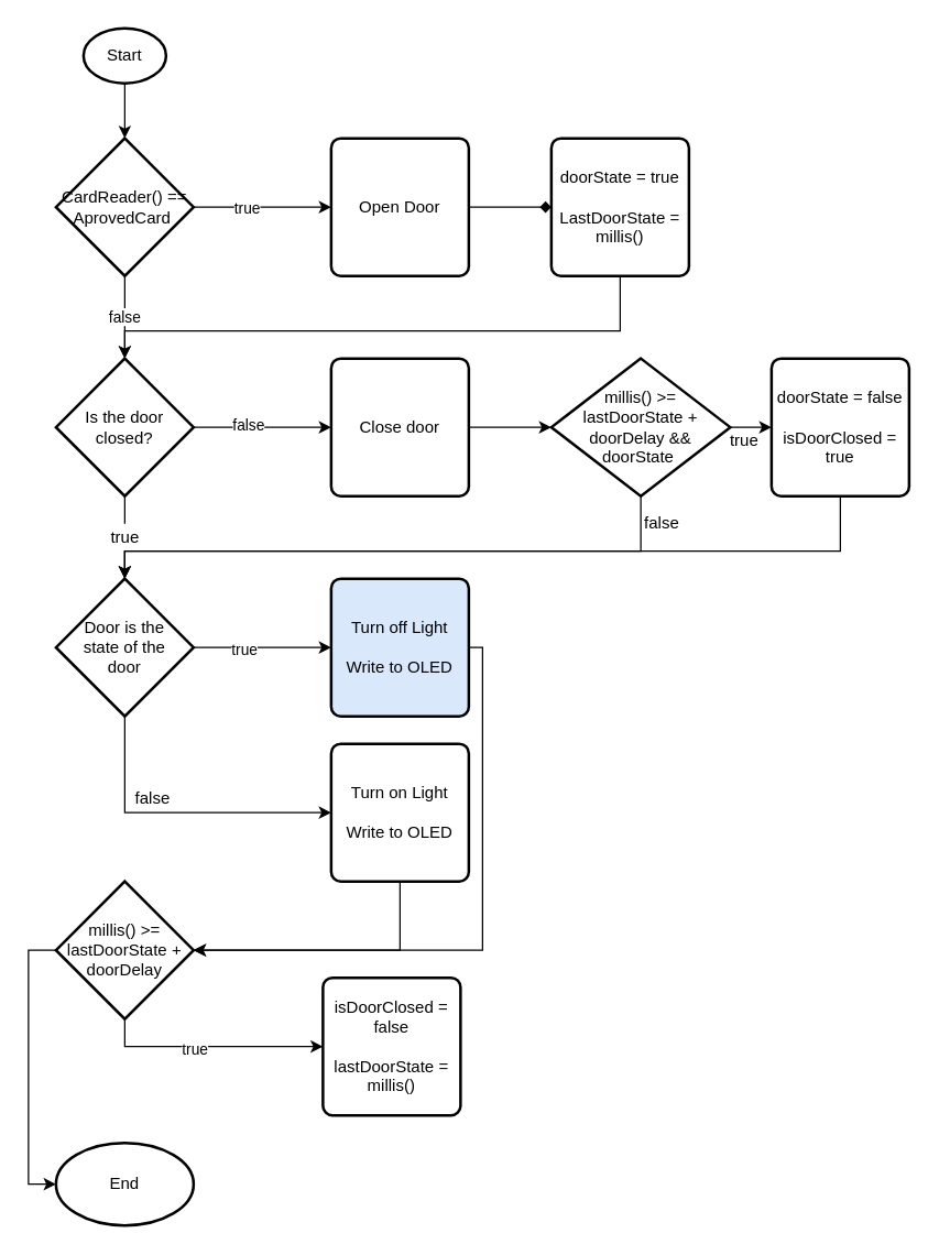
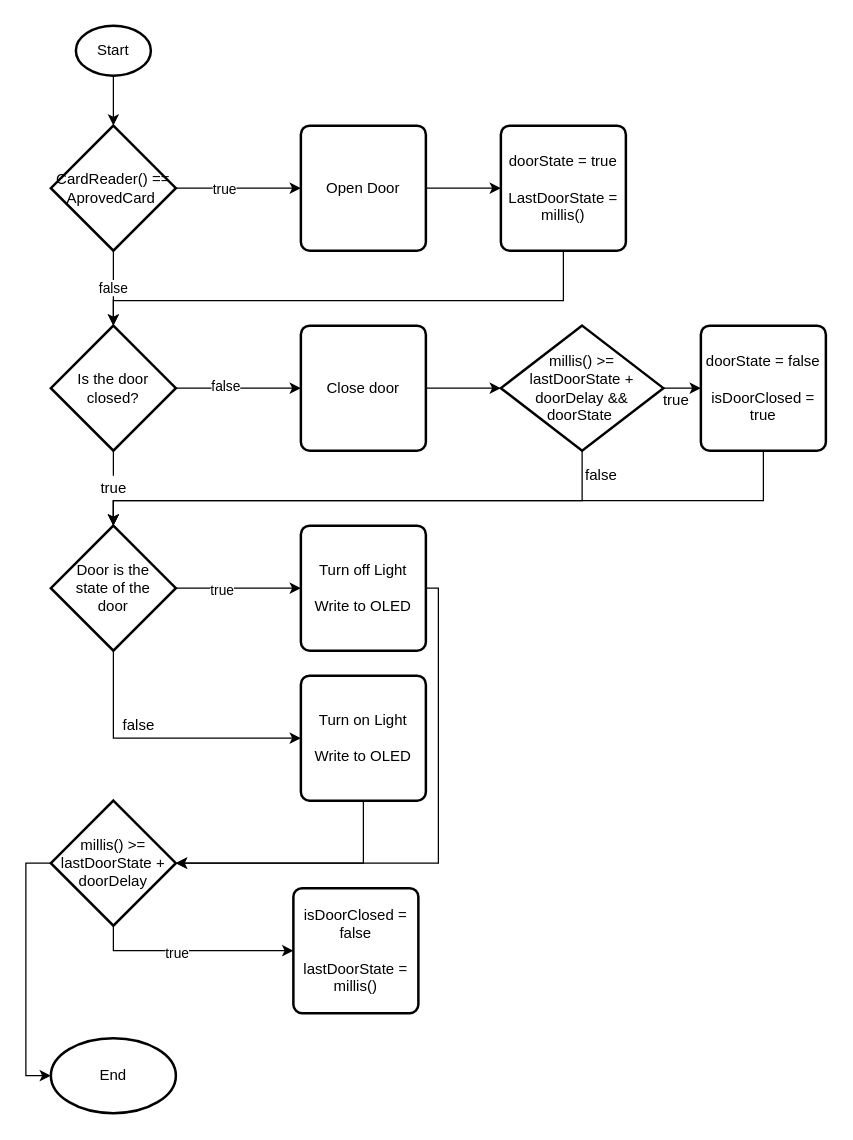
  <mxCell id="0" />
  <mxCell id="1" parent="0" />
  <mxCell id="2" style="edgeStyle=orthogonalEdgeStyle;rounded=0;orthogonalLoop=1;jettySize=auto;html=1;exitX=0.5;exitY=1;exitDx=0;exitDy=0;exitPerimeter=0;" edge="1" parent="1" source="3" target="7"><mxGeometry relative="1" as="geometry" /></mxCell>
  <mxCell id="3" value="Start" style="strokeWidth=2;html=1;shape=mxgraph.flowchart.start_1;whiteSpace=wrap;" vertex="1" parent="1"><mxGeometry x="60" y="20" width="60" height="40" as="geometry" /></mxCell>
  <mxCell id="4" style="edgeStyle=orthogonalEdgeStyle;rounded=0;orthogonalLoop=1;jettySize=auto;html=1;" edge="1" parent="1" source="7" target="14"><mxGeometry relative="1" as="geometry" /></mxCell>
  <mxCell id="5" value="true" style="edgeLabel;html=1;align=center;verticalAlign=middle;resizable=0;points=[];" vertex="1" connectable="0" parent="4"><mxGeometry x="-0.24" relative="1" as="geometry"><mxPoint as="offset" /></mxGeometry></mxCell>
  <mxCell id="6" value="false" style="edgeStyle=orthogonalEdgeStyle;rounded=0;orthogonalLoop=1;jettySize=auto;html=1;" edge="1" parent="1" source="7" target="11"><mxGeometry relative="1" as="geometry" /></mxCell>
  <mxCell id="7" value="CardReader() == AprovedCard&amp;nbsp;" style="strokeWidth=2;html=1;shape=mxgraph.flowchart.decision;whiteSpace=wrap;" vertex="1" parent="1"><mxGeometry x="40" y="100" width="100" height="100" as="geometry" /></mxCell>
  <mxCell id="8" style="edgeStyle=orthogonalEdgeStyle;rounded=0;orthogonalLoop=1;jettySize=auto;html=1;" edge="1" parent="1" source="11" target="16"><mxGeometry relative="1" as="geometry" /></mxCell>
  <mxCell id="9" value="false" style="edgeLabel;html=1;align=center;verticalAlign=middle;resizable=0;points=[];" vertex="1" connectable="0" parent="8"><mxGeometry x="-0.22" y="2" relative="1" as="geometry"><mxPoint as="offset" /></mxGeometry></mxCell>
  <mxCell id="10" style="edgeStyle=orthogonalEdgeStyle;rounded=0;orthogonalLoop=1;jettySize=auto;html=1;startArrow=none;" edge="1" parent="1" source="23" target="20"><mxGeometry relative="1" as="geometry" /></mxCell>
  <mxCell id="11" value="Is the door&lt;br&gt;closed?" style="strokeWidth=2;html=1;shape=mxgraph.flowchart.decision;whiteSpace=wrap;" vertex="1" parent="1"><mxGeometry x="40" y="260" width="100" height="100" as="geometry" /></mxCell>
  <mxCell id="12" style="edgeStyle=orthogonalEdgeStyle;rounded=0;orthogonalLoop=1;jettySize=auto;html=1;exitX=0.5;exitY=1;exitDx=0;exitDy=0;" edge="1" parent="1" source="32" target="11"><mxGeometry relative="1" as="geometry"><Array as="points"><mxPoint x="450" y="240" /><mxPoint x="90" y="240" /></Array></mxGeometry></mxCell>
- <mxCell id="13" style="edgeStyle=orthogonalEdgeStyle;rounded=0;orthogonalLoop=1;jettySize=auto;html=1;endArrow=diamond;" edge="1" parent="1" source="14" target="32"><mxGeometry relative="1" as="geometry" /></mxCell>
+ <mxCell id="13" style="edgeStyle=orthogonalEdgeStyle;rounded=0;orthogonalLoop=1;jettySize=auto;html=1;" edge="1" parent="1" source="14" target="32"><mxGeometry relative="1" as="geometry" /></mxCell>
  <mxCell id="14" value="Open Door" style="rounded=1;whiteSpace=wrap;html=1;absoluteArcSize=1;arcSize=14;strokeWidth=2;" vertex="1" parent="1"><mxGeometry x="240" y="100" width="100" height="100" as="geometry" /></mxCell>
  <mxCell id="15" style="edgeStyle=orthogonalEdgeStyle;rounded=0;orthogonalLoop=1;jettySize=auto;html=1;" edge="1" parent="1" source="16" target="35"><mxGeometry relative="1" as="geometry" /></mxCell>
  <mxCell id="16" value="Close door" style="rounded=1;whiteSpace=wrap;html=1;absoluteArcSize=1;arcSize=14;strokeWidth=2;" vertex="1" parent="1"><mxGeometry x="240" y="260" width="100" height="100" as="geometry" /></mxCell>
  <mxCell id="17" style="edgeStyle=orthogonalEdgeStyle;rounded=0;orthogonalLoop=1;jettySize=auto;html=1;" edge="1" parent="1" source="20" target="22"><mxGeometry relative="1" as="geometry" /></mxCell>
  <mxCell id="18" value="true" style="edgeLabel;html=1;align=center;verticalAlign=middle;resizable=0;points=[];" vertex="1" connectable="0" parent="17"><mxGeometry x="-0.28" y="-1" relative="1" as="geometry"><mxPoint as="offset" /></mxGeometry></mxCell>
  <mxCell id="19" style="edgeStyle=orthogonalEdgeStyle;rounded=0;orthogonalLoop=1;jettySize=auto;html=1;" edge="1" parent="1" source="20" target="26"><mxGeometry relative="1" as="geometry"><Array as="points"><mxPoint x="90" y="590" /></Array></mxGeometry></mxCell>
  <mxCell id="20" value="Door is the&lt;br&gt;state of the&lt;br&gt;door" style="strokeWidth=2;html=1;shape=mxgraph.flowchart.decision;whiteSpace=wrap;" vertex="1" parent="1"><mxGeometry x="40" y="420" width="100" height="100" as="geometry" /></mxCell>
  <mxCell id="21" style="edgeStyle=orthogonalEdgeStyle;rounded=0;orthogonalLoop=1;jettySize=auto;html=1;entryX=1;entryY=0.5;entryDx=0;entryDy=0;entryPerimeter=0;" edge="1" parent="1" source="22" target="31"><mxGeometry relative="1" as="geometry"><Array as="points"><mxPoint x="350" y="470" /><mxPoint x="350" y="690" /></Array></mxGeometry></mxCell>
- <mxCell id="22" value="Turn off Light&lt;br&gt;&lt;br&gt;Write to OLED" style="rounded=1;whiteSpace=wrap;html=1;absoluteArcSize=1;arcSize=14;strokeWidth=2;fillColor=#dae8fc;" vertex="1" parent="1"><mxGeometry x="240" y="420" width="100" height="100" as="geometry" /></mxCell>
+ <mxCell id="22" value="Turn off Light&lt;br&gt;&lt;br&gt;Write to OLED" style="rounded=1;whiteSpace=wrap;html=1;absoluteArcSize=1;arcSize=14;strokeWidth=2;" vertex="1" parent="1"><mxGeometry x="240" y="420" width="100" height="100" as="geometry" /></mxCell>
  <mxCell id="23" value="true" style="text;html=1;resizable=0;autosize=1;align=center;verticalAlign=middle;points=[];fillColor=none;strokeColor=none;rounded=0;" vertex="1" parent="1"><mxGeometry x="70" y="380" width="40" height="20" as="geometry" /></mxCell>
  <mxCell id="24" value="" style="edgeStyle=orthogonalEdgeStyle;rounded=0;orthogonalLoop=1;jettySize=auto;html=1;endArrow=none;" edge="1" parent="1" source="11" target="23"><mxGeometry relative="1" as="geometry"><mxPoint x="90" y="360" as="sourcePoint" /><mxPoint x="90" y="420" as="targetPoint" /></mxGeometry></mxCell>
  <mxCell id="25" style="edgeStyle=orthogonalEdgeStyle;rounded=0;orthogonalLoop=1;jettySize=auto;html=1;" edge="1" parent="1" source="26"><mxGeometry relative="1" as="geometry"><mxPoint x="140" y="690" as="targetPoint" /><Array as="points"><mxPoint x="290" y="690" /></Array></mxGeometry></mxCell>
  <mxCell id="26" value="Turn on Light&lt;br&gt;&lt;br&gt;Write to OLED" style="rounded=1;whiteSpace=wrap;html=1;absoluteArcSize=1;arcSize=14;strokeWidth=2;" vertex="1" parent="1"><mxGeometry x="240" y="540" width="100" height="100" as="geometry" /></mxCell>
  <mxCell id="27" value="false" style="text;html=1;resizable=0;autosize=1;align=center;verticalAlign=middle;points=[];fillColor=none;strokeColor=none;rounded=0;" vertex="1" parent="1"><mxGeometry x="90" y="570" width="40" height="20" as="geometry" /></mxCell>
  <mxCell id="28" style="edgeStyle=orthogonalEdgeStyle;rounded=0;orthogonalLoop=1;jettySize=auto;html=1;" edge="1" parent="1" source="31" target="40"><mxGeometry relative="1" as="geometry"><Array as="points"><mxPoint x="90" y="760" /></Array></mxGeometry></mxCell>
  <mxCell id="29" value="true" style="edgeLabel;html=1;align=center;verticalAlign=middle;resizable=0;points=[];" vertex="1" connectable="0" parent="28"><mxGeometry x="-0.146" y="-1" relative="1" as="geometry"><mxPoint as="offset" /></mxGeometry></mxCell>
  <mxCell id="30" style="edgeStyle=orthogonalEdgeStyle;rounded=0;orthogonalLoop=1;jettySize=auto;html=1;" edge="1" parent="1" source="31" target="41"><mxGeometry relative="1" as="geometry"><Array as="points"><mxPoint x="20" y="690" /><mxPoint x="20" y="860" /></Array></mxGeometry></mxCell>
  <mxCell id="31" value="millis() &amp;gt;= lastDoorState + doorDelay" style="strokeWidth=2;html=1;shape=mxgraph.flowchart.decision;whiteSpace=wrap;" vertex="1" parent="1"><mxGeometry x="40" y="640" width="100" height="100" as="geometry" /></mxCell>
  <mxCell id="32" value="doorState = true&lt;br&gt;&lt;br&gt;LastDoorState = millis()" style="rounded=1;whiteSpace=wrap;html=1;absoluteArcSize=1;arcSize=14;strokeWidth=2;" vertex="1" parent="1"><mxGeometry x="400" y="100" width="100" height="100" as="geometry" /></mxCell>
  <mxCell id="33" style="edgeStyle=orthogonalEdgeStyle;rounded=0;orthogonalLoop=1;jettySize=auto;html=1;exitX=1;exitY=0.5;exitDx=0;exitDy=0;exitPerimeter=0;" edge="1" parent="1" source="35" target="37"><mxGeometry relative="1" as="geometry" /></mxCell>
  <mxCell id="34" style="edgeStyle=orthogonalEdgeStyle;rounded=0;orthogonalLoop=1;jettySize=auto;html=1;" edge="1" parent="1" source="35" target="20"><mxGeometry relative="1" as="geometry"><Array as="points"><mxPoint x="465" y="400" /><mxPoint x="90" y="400" /></Array></mxGeometry></mxCell>
  <mxCell id="35" value="millis() &amp;gt;= lastDoorState + doorDelay &amp;amp;&amp;amp; doorState&amp;nbsp;" style="strokeWidth=2;html=1;shape=mxgraph.flowchart.decision;whiteSpace=wrap;" vertex="1" parent="1"><mxGeometry x="400" y="260" width="130" height="100" as="geometry" /></mxCell>
  <mxCell id="36" style="edgeStyle=orthogonalEdgeStyle;rounded=0;orthogonalLoop=1;jettySize=auto;html=1;" edge="1" parent="1" source="37" target="20"><mxGeometry relative="1" as="geometry"><Array as="points"><mxPoint x="610" y="400" /><mxPoint x="90" y="400" /></Array></mxGeometry></mxCell>
  <mxCell id="37" value="doorState = false&lt;br&gt;&lt;br&gt;isDoorClosed = true" style="rounded=1;whiteSpace=wrap;html=1;absoluteArcSize=1;arcSize=14;strokeWidth=2;" vertex="1" parent="1"><mxGeometry x="560" y="260" width="100" height="100" as="geometry" /></mxCell>
  <mxCell id="38" value="true" style="text;html=1;resizable=0;autosize=1;align=center;verticalAlign=middle;points=[];fillColor=none;strokeColor=none;rounded=0;" vertex="1" parent="1"><mxGeometry x="520" y="310" width="40" height="20" as="geometry" /></mxCell>
  <mxCell id="39" value="false" style="text;html=1;resizable=0;autosize=1;align=center;verticalAlign=middle;points=[];fillColor=none;strokeColor=none;rounded=0;" vertex="1" parent="1"><mxGeometry x="460" y="370" width="40" height="20" as="geometry" /></mxCell>
  <mxCell id="40" value="isDoorClosed = false&lt;br&gt;&lt;br&gt;lastDoorState = millis()" style="rounded=1;whiteSpace=wrap;html=1;absoluteArcSize=1;arcSize=14;strokeWidth=2;" vertex="1" parent="1"><mxGeometry x="234" y="710" width="100" height="100" as="geometry" /></mxCell>
  <mxCell id="41" value="End" style="strokeWidth=2;html=1;shape=mxgraph.flowchart.start_1;whiteSpace=wrap;" vertex="1" parent="1"><mxGeometry x="40" y="830" width="100" height="60" as="geometry" /></mxCell>
